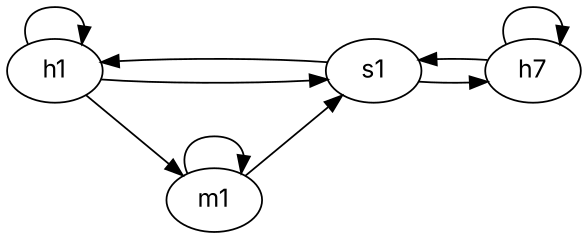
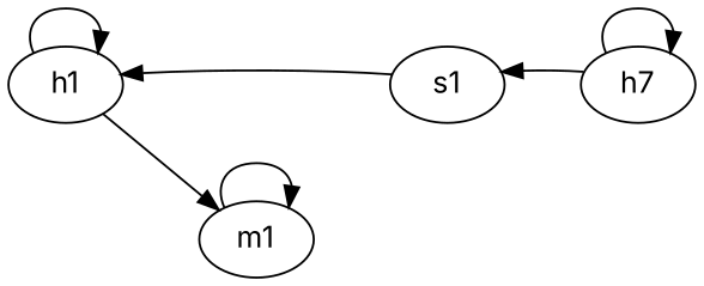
  digraph {
    fontname=Inter
    rankdir=LR
    node [fontname=Inter type=host]
    edge [capacity="1Gbps" cost=1 dst_port=2 fontname=Inter src_port=1]
    h1 [ip="10.0.0.1" mac="00:00:00:00:00:01"]
    s1 [ip="11.0.0.1" type=switch]
    m1 [ip="10.0.0.3" mac="00:00:00:00:00:03"]
    n4 [ip="10.0.0.2" label=h7 mac="00:00:00:00:00:02"]
    h1 -> h1
-   h1 -> s1 [dst_port=0 src_port=0]
    h1 -> m1 [dst_port=0 src_port=2]
    s1 -> h1 [dst_port=0 src_port=0]
-   s1 -> n4 [dst_port=0]
-   m1 -> s1 [src_port=0]
    m1 -> m1
    n4 -> s1 [dst_port=1 src_port=0]
    n4 -> n4
  }
